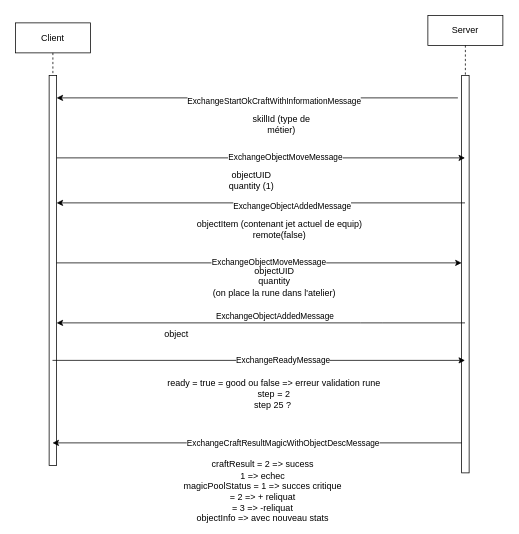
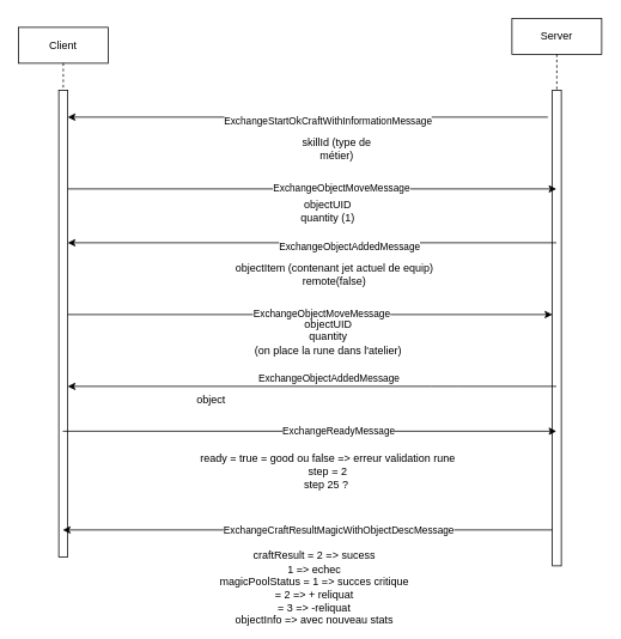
  <mxCell id="0" />
  <mxCell id="1" parent="0" />
  <mxCell id="2" value="Client" style="shape=umlLifeline;perimeter=lifelinePerimeter;whiteSpace=wrap;html=1;container=0;dropTarget=0;collapsible=0;recursiveResize=0;outlineConnect=0;portConstraint=eastwest;newEdgeStyle={&quot;edgeStyle&quot;:&quot;elbowEdgeStyle&quot;,&quot;elbow&quot;:&quot;vertical&quot;,&quot;curved&quot;:0,&quot;rounded&quot;:0};" parent="1" vertex="1"><mxGeometry x="20" y="30" width="100" height="590" as="geometry" /></mxCell>
  <mxCell id="3" value="" style="html=1;points=[];perimeter=orthogonalPerimeter;outlineConnect=0;targetShapes=umlLifeline;portConstraint=eastwest;newEdgeStyle={&quot;edgeStyle&quot;:&quot;elbowEdgeStyle&quot;,&quot;elbow&quot;:&quot;vertical&quot;,&quot;curved&quot;:0,&quot;rounded&quot;:0};" parent="2" vertex="1"><mxGeometry x="45" y="70" width="10" height="520" as="geometry" /></mxCell>
  <mxCell id="4" value="Server" style="shape=umlLifeline;perimeter=lifelinePerimeter;whiteSpace=wrap;html=1;container=0;dropTarget=0;collapsible=0;recursiveResize=0;outlineConnect=0;portConstraint=eastwest;newEdgeStyle={&quot;edgeStyle&quot;:&quot;elbowEdgeStyle&quot;,&quot;elbow&quot;:&quot;vertical&quot;,&quot;curved&quot;:0,&quot;rounded&quot;:0};" parent="1" vertex="1"><mxGeometry x="570" y="20" width="100" height="610" as="geometry" /></mxCell>
  <mxCell id="5" value="" style="html=1;points=[];perimeter=orthogonalPerimeter;outlineConnect=0;targetShapes=umlLifeline;portConstraint=eastwest;newEdgeStyle={&quot;edgeStyle&quot;:&quot;elbowEdgeStyle&quot;,&quot;elbow&quot;:&quot;vertical&quot;,&quot;curved&quot;:0,&quot;rounded&quot;:0};" parent="4" vertex="1"><mxGeometry x="45" y="80" width="10" height="530" as="geometry" /></mxCell>
  <mxCell id="6" value="" style="endArrow=classic;html=1;rounded=0;" edge="1" parent="1" target="3"><mxGeometry width="50" height="50" relative="1" as="geometry"><mxPoint x="610" y="130" as="sourcePoint" /><mxPoint x="60" y="130" as="targetPoint" /></mxGeometry></mxCell>
  <mxCell id="7" value="ExchangeStartOkCraftWithInformationMessage" style="edgeLabel;html=1;align=center;verticalAlign=middle;resizable=0;points=[];" vertex="1" connectable="0" parent="6"><mxGeometry x="-0.079" y="4" relative="1" as="geometry"><mxPoint as="offset" /></mxGeometry></mxCell>
  <mxCell id="8" value="" style="endArrow=classic;html=1;rounded=0;" edge="1" parent="1"><mxGeometry width="50" height="50" relative="1" as="geometry"><mxPoint x="75" y="210" as="sourcePoint" /><mxPoint x="619.5" y="210" as="targetPoint" /></mxGeometry></mxCell>
  <mxCell id="9" value="ExchangeObjectMoveMessage" style="edgeLabel;html=1;align=center;verticalAlign=middle;resizable=0;points=[];" vertex="1" connectable="0" parent="8"><mxGeometry x="0.116" y="2" relative="1" as="geometry"><mxPoint as="offset" /></mxGeometry></mxCell>
- <mxCell id="10" value="objectUID&lt;br&gt;quantity (1)" style="text;html=1;strokeColor=none;fillColor=none;align=center;verticalAlign=middle;whiteSpace=wrap;rounded=0;" vertex="1" parent="1"><mxGeometry x="290" y="225" width="90" height="30" as="geometry" /></mxCell>
+ <mxCell id="10" value="objectUID&lt;br&gt;quantity (1)" style="text;html=1;strokeColor=none;fillColor=none;align=center;verticalAlign=middle;whiteSpace=wrap;rounded=0;" vertex="1" parent="1"><mxGeometry x="320" y="220" width="90" height="30" as="geometry" /></mxCell>
  <mxCell id="11" value="skillId (type de métier)" style="text;html=1;strokeColor=none;fillColor=none;align=center;verticalAlign=middle;whiteSpace=wrap;rounded=0;" vertex="1" parent="1"><mxGeometry x="320" y="150" width="110" height="30" as="geometry" /></mxCell>
  <mxCell id="12" value="" style="endArrow=classic;html=1;rounded=0;" edge="1" parent="1"><mxGeometry width="50" height="50" relative="1" as="geometry"><mxPoint x="619.5" y="270" as="sourcePoint" /><mxPoint x="75" y="270" as="targetPoint" /></mxGeometry></mxCell>
  <mxCell id="13" value="ExchangeObjectAddedMessage" style="edgeLabel;html=1;align=center;verticalAlign=middle;resizable=0;points=[];" vertex="1" connectable="0" parent="12"><mxGeometry x="-0.153" y="4" relative="1" as="geometry"><mxPoint as="offset" /></mxGeometry></mxCell>
  <mxCell id="14" value="objectItem (contenant jet actuel de equip)&lt;br&gt;remote(false)" style="text;html=1;strokeColor=none;fillColor=none;align=center;verticalAlign=middle;whiteSpace=wrap;rounded=0;" vertex="1" parent="1"><mxGeometry x="260" y="290" width="225" height="30" as="geometry" /></mxCell>
  <mxCell id="15" value="" style="endArrow=classic;html=1;rounded=0;" edge="1" parent="1"><mxGeometry width="50" height="50" relative="1" as="geometry"><mxPoint x="75" y="350" as="sourcePoint" /><mxPoint x="615" y="350" as="targetPoint" /></mxGeometry></mxCell>
  <mxCell id="16" value="ExchangeObjectMoveMessage" style="edgeLabel;html=1;align=center;verticalAlign=middle;resizable=0;points=[];" vertex="1" connectable="0" parent="15"><mxGeometry x="0.046" y="2" relative="1" as="geometry"><mxPoint as="offset" /></mxGeometry></mxCell>
  <mxCell id="17" value="objectUID&lt;br&gt;quantity&lt;br&gt;(on place la rune dans l'atelier)" style="text;html=1;strokeColor=none;fillColor=none;align=center;verticalAlign=middle;whiteSpace=wrap;rounded=0;" vertex="1" parent="1"><mxGeometry x="247.5" y="360" width="235" height="30" as="geometry" /></mxCell>
  <mxCell id="18" value="object" style="text;html=1;strokeColor=none;fillColor=none;align=center;verticalAlign=middle;whiteSpace=wrap;rounded=0;" vertex="1" parent="1"><mxGeometry x="205" y="430" width="60" height="30" as="geometry" /></mxCell>
  <mxCell id="19" value="" style="endArrow=classic;html=1;rounded=0;" edge="1" parent="1" target="3"><mxGeometry width="50" height="50" relative="1" as="geometry"><mxPoint x="619.5" y="430" as="sourcePoint" /><mxPoint x="69.5" y="430" as="targetPoint" /><Array as="points"><mxPoint x="510" y="430" /><mxPoint x="480" y="430" /></Array></mxGeometry></mxCell>
  <mxCell id="20" value="ExchangeObjectAddedMessage" style="edgeLabel;html=1;align=center;verticalAlign=middle;resizable=0;points=[];" vertex="1" connectable="0" parent="19"><mxGeometry x="0.01" y="4" relative="1" as="geometry"><mxPoint x="21" y="-14" as="offset" /></mxGeometry></mxCell>
  <mxCell id="21" value="" style="endArrow=classic;html=1;rounded=0;" edge="1" parent="1"><mxGeometry width="50" height="50" relative="1" as="geometry"><mxPoint x="69.5" y="480" as="sourcePoint" /><mxPoint x="619.5" y="480" as="targetPoint" /></mxGeometry></mxCell>
  <mxCell id="22" value="ExchangeReadyMessage" style="edgeLabel;html=1;align=center;verticalAlign=middle;resizable=0;points=[];" vertex="1" connectable="0" parent="21"><mxGeometry x="0.117" y="1" relative="1" as="geometry"><mxPoint as="offset" /></mxGeometry></mxCell>
  <mxCell id="23" value="ready = true = good ou false =&amp;gt; erreur validation rune&lt;br&gt;step = 2&lt;br&gt;step 25 ?&amp;nbsp;" style="text;html=1;strokeColor=none;fillColor=none;align=center;verticalAlign=middle;whiteSpace=wrap;rounded=0;" vertex="1" parent="1"><mxGeometry x="195" y="510" width="340" height="30" as="geometry" /></mxCell>
  <mxCell id="24" value="" style="endArrow=classic;html=1;rounded=0;" edge="1" parent="1"><mxGeometry width="50" height="50" relative="1" as="geometry"><mxPoint x="615" y="590" as="sourcePoint" /><mxPoint x="69.5" y="590" as="targetPoint" /></mxGeometry></mxCell>
  <mxCell id="25" value="ExchangeCraftResultMagicWithObjectDescMessage" style="edgeLabel;html=1;align=center;verticalAlign=middle;resizable=0;points=[];" vertex="1" connectable="0" parent="24"><mxGeometry x="-0.123" y="-1" relative="1" as="geometry"><mxPoint as="offset" /></mxGeometry></mxCell>
  <mxCell id="26" value="craftResult = 2 =&amp;gt; sucess&lt;br&gt;1 =&amp;gt; echec&lt;br&gt;magicPoolStatus = 1 =&amp;gt; succes critique&lt;br&gt;= 2 =&amp;gt; + reliquat&lt;br&gt;= 3 =&amp;gt; -reliquat&lt;br&gt;objectInfo =&amp;gt; avec nouveau stats" style="text;html=1;strokeColor=none;fillColor=none;align=center;verticalAlign=middle;whiteSpace=wrap;rounded=0;" vertex="1" parent="1"><mxGeometry x="150" y="620" width="400" height="70" as="geometry" /></mxCell>
  <mxCell id="27" style="edgeStyle=orthogonalEdgeStyle;rounded=0;orthogonalLoop=1;jettySize=auto;html=1;exitX=0.5;exitY=1;exitDx=0;exitDy=0;" edge="1" parent="1" source="23" target="23"><mxGeometry relative="1" as="geometry" /></mxCell>
